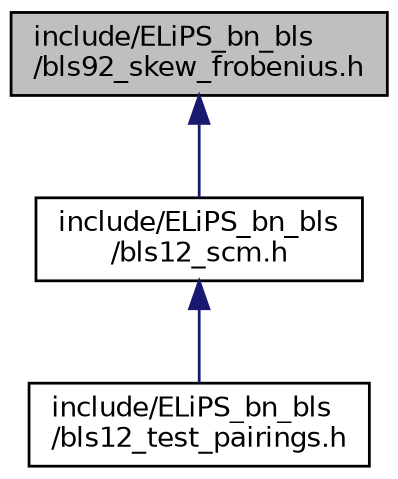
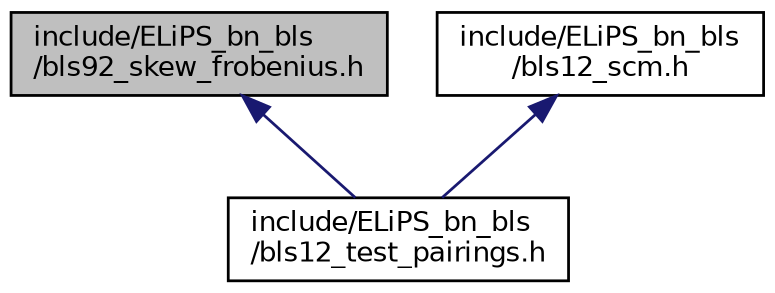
  digraph {
    node [color=black fillcolor=white fontname=Helvetica fontsize=10 shape=record style=filled]
    edge [color=midnightblue dir=back fontname=Helvetica fontsize=10 labelfontname=Helvetica labelfontsize=10 style=solid]
    n1 [fillcolor=grey75 fontcolor=black height=0.2 label="include/ELiPS_bn_bls\l/bls92_skew_frobenius.h" width=0.4]
    n2 [height=0.2 label="include/ELiPS_bn_bls\l/bls12_scm.h" width=0.4]
    n3 [height=0.2 label="include/ELiPS_bn_bls\l/bls12_test_pairings.h" width=0.4]
-   n1 -> n2
+   n1 -> n3
    n2 -> n3
  }
